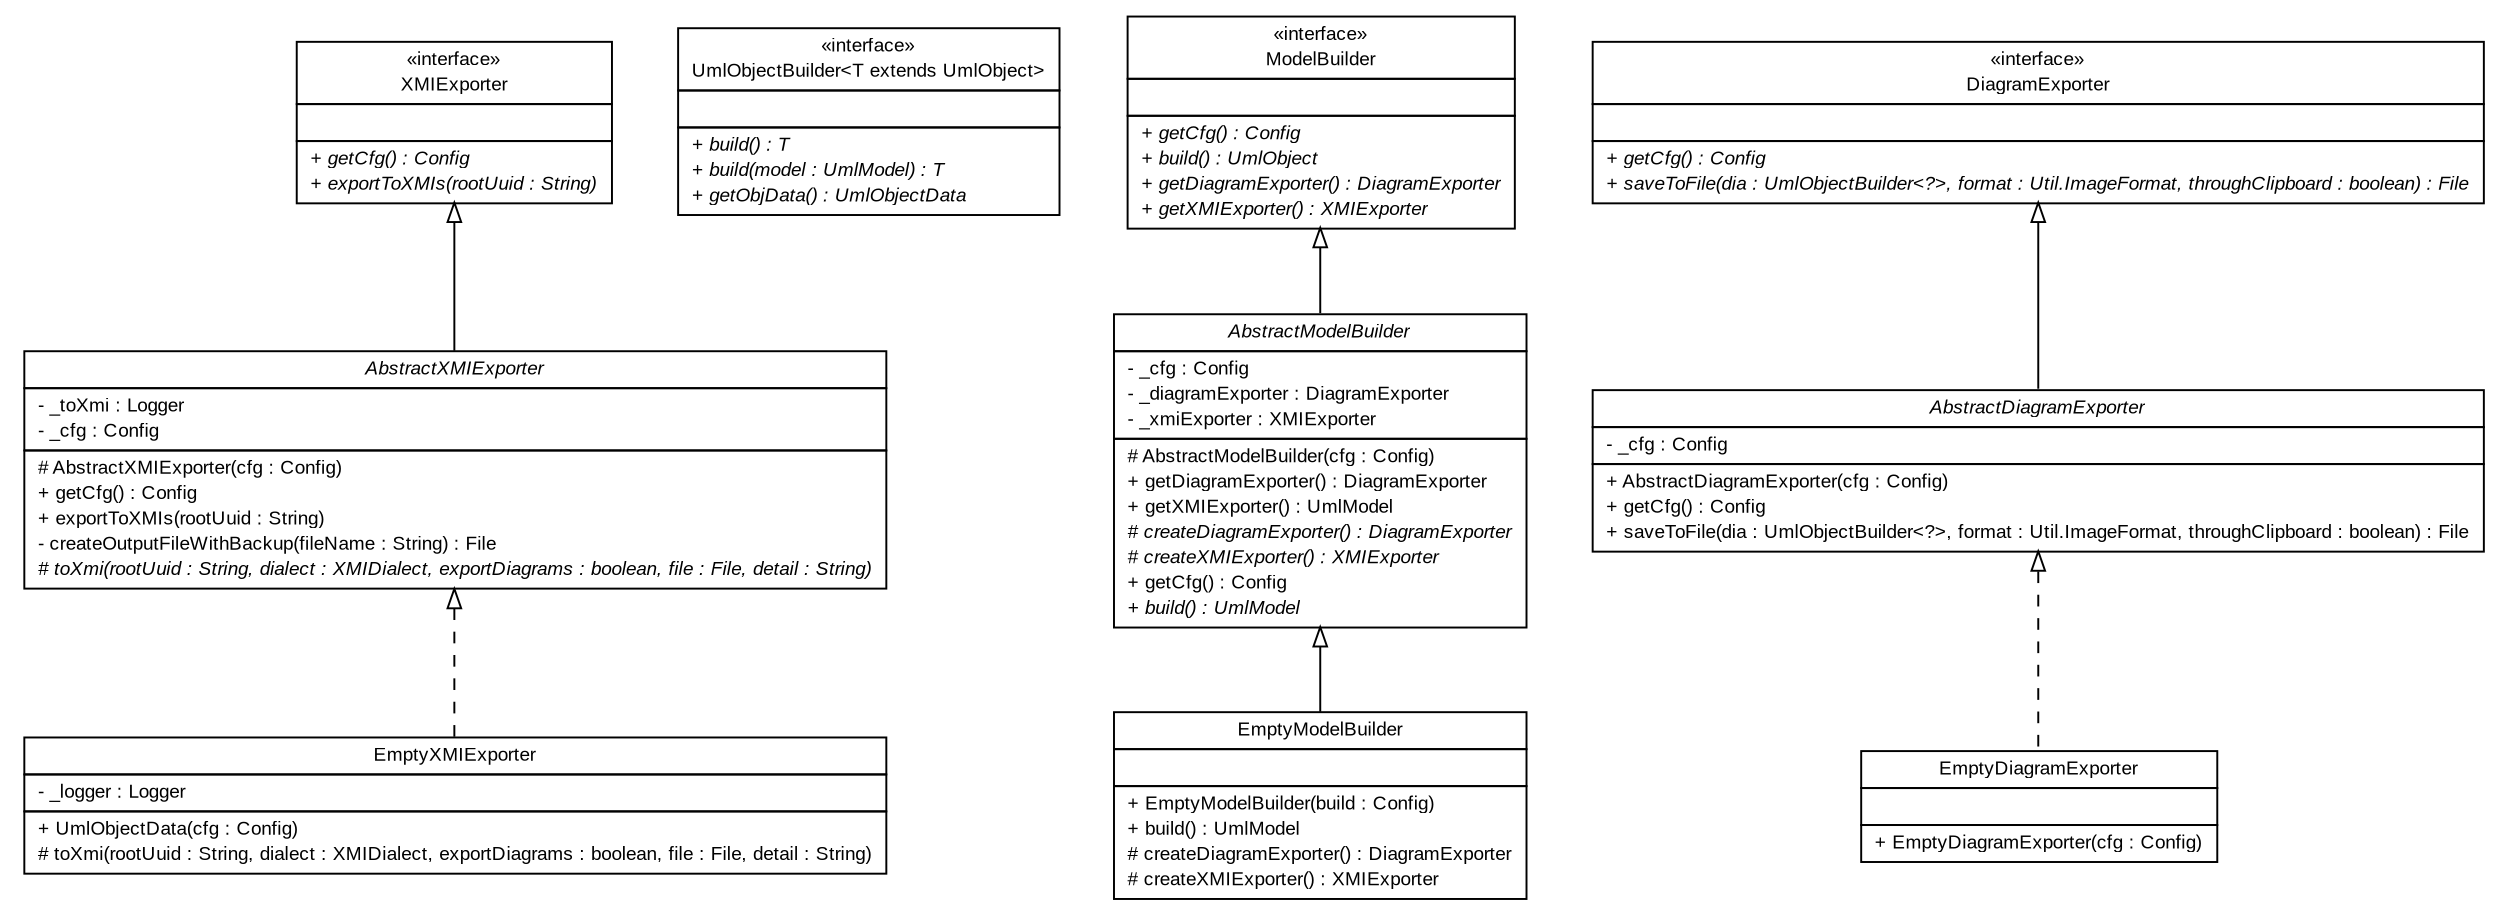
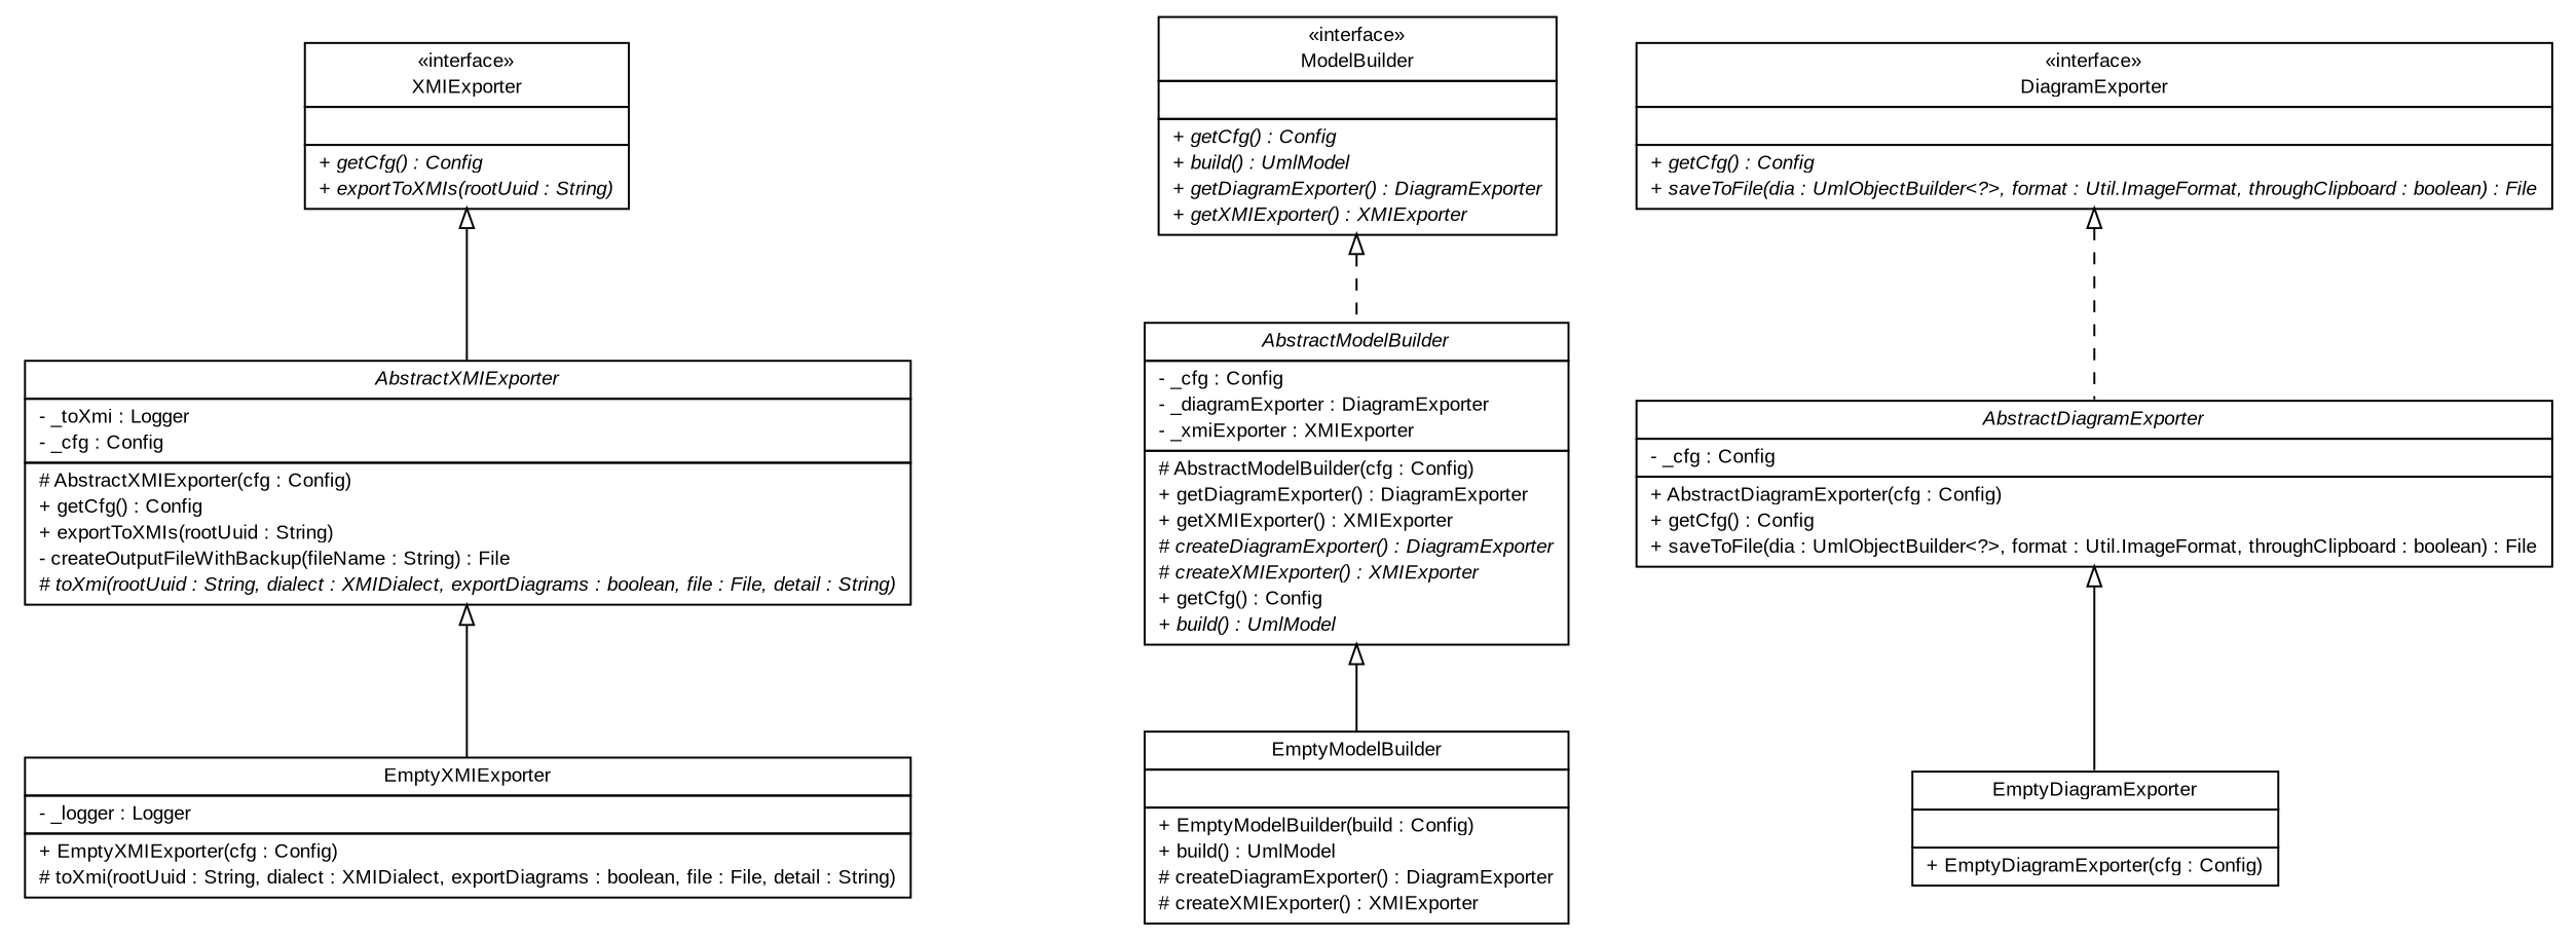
  digraph {
    nodesep=0.25
    ranksep=0.5
    node [fontcolor=black fontname=arial fontsize=10.0 shape=plaintext]
    edge [arrowtail=empty dir=back fontname=arial fontsize=10 headport=p labelfontname=arial labelfontsize=10 tailport=p]
    n1 [label=<<table title="org.tanjakostic.jcleancim.builder.XMIExporter" border="0" cellborder="1" cellspacing="0" cellpadding="2" port="p" href="./XMIExporter.html"> 		<tr><td><table border="0" cellspacing="0" cellpadding="1"> <tr><td align="center" balign="center"> &#171;interface&#187; </td></tr> <tr><td align="center" balign="center"> XMIExporter </td></tr> 		</table></td></tr> 		<tr><td><table border="0" cellspacing="0" cellpadding="1"> <tr><td align="left" balign="left">  </td></tr> 		</table></td></tr> 		<tr><td><table border="0" cellspacing="0" cellpadding="1"> <tr><td align="left" balign="left"><font face="Arial Italic" point-size="10.0"> + getCfg() : Config </font></td></tr> <tr><td align="left" balign="left"><font face="Arial Italic" point-size="10.0"> + exportToXMIs(rootUuid : String) </font></td></tr> 		</table></td></tr> 		</table>>]
    n2 [label=<<table title="org.tanjakostic.jcleancim.builder.AbstractXMIExporter" border="0" cellborder="1" cellspacing="0" cellpadding="2" port="p" href="./AbstractXMIExporter.html"> 		<tr><td><table border="0" cellspacing="0" cellpadding="1"> <tr><td align="center" balign="center"><font face="Arial Italic"> AbstractXMIExporter </font></td></tr> 		</table></td></tr> 		<tr><td><table border="0" cellspacing="0" cellpadding="1"> <tr><td align="left" balign="left"> - _toXmi : Logger </td></tr> <tr><td align="left" balign="left"> - _cfg : Config </td></tr> 		</table></td></tr> 		<tr><td><table border="0" cellspacing="0" cellpadding="1"> <tr><td align="left" balign="left"> # AbstractXMIExporter(cfg : Config) </td></tr> <tr><td align="left" balign="left"> + getCfg() : Config </td></tr> <tr><td align="left" balign="left"> + exportToXMIs(rootUuid : String) </td></tr> <tr><td align="left" balign="left"> - createOutputFileWithBackup(fileName : String) : File </td></tr> <tr><td align="left" balign="left"><font face="Arial Italic" point-size="10.0"> # toXmi(rootUuid : String, dialect : XMIDialect, exportDiagrams : boolean, file : File, detail : String) </font></td></tr> 		</table></td></tr> 		</table>>]
-   n3 [label=<<table title="org.tanjakostic.jcleancim.builder.EmptyXMIExporter" border="0" cellborder="1" cellspacing="0" cellpadding="2" port="p" href="./EmptyXMIExporter.html"> 		<tr><td><table border="0" cellspacing="0" cellpadding="1"> <tr><td align="center" balign="center"> EmptyXMIExporter </td></tr> 		</table></td></tr> 		<tr><td><table border="0" cellspacing="0" cellpadding="1"> <tr><td align="left" balign="left"> - _logger : Logger </td></tr> 		</table></td></tr> 		<tr><td><table border="0" cellspacing="0" cellpadding="1"> <tr><td align="left" balign="left"> + UmlObjectData(cfg : Config) </td></tr> <tr><td align="left" balign="left"> # toXmi(rootUuid : String, dialect : XMIDialect, exportDiagrams : boolean, file : File, detail : String) </td></tr> 		</table></td></tr> 		</table>>]
-   n4 [label=<<table title="org.tanjakostic.jcleancim.builder.UmlObjectBuilder" border="0" cellborder="1" cellspacing="0" cellpadding="2" port="p" href="./UmlObjectBuilder.html"> 		<tr><td><table border="0" cellspacing="0" cellpadding="1"> <tr><td align="center" balign="center"> &#171;interface&#187; </td></tr> <tr><td align="center" balign="center"> UmlObjectBuilder&lt;T extends UmlObject&gt; </td></tr> 		</table></td></tr> 		<tr><td><table border="0" cellspacing="0" cellpadding="1"> <tr><td align="left" balign="left">  </td></tr> 		</table></td></tr> 		<tr><td><table border="0" cellspacing="0" cellpadding="1"> <tr><td align="left" balign="left"><font face="Arial Italic" point-size="10.0"> + build() : T </font></td></tr> <tr><td align="left" balign="left"><font face="Arial Italic" point-size="10.0"> + build(model : UmlModel) : T </font></td></tr> <tr><td align="left" balign="left"><font face="Arial Italic" point-size="10.0"> + getObjData() : UmlObjectData </font></td></tr> 		</table></td></tr> 		</table>>]
-   n5 [label=<<table title="org.tanjakostic.jcleancim.builder.ModelBuilder" border="0" cellborder="1" cellspacing="0" cellpadding="2" port="p" href="./ModelBuilder.html"> 		<tr><td><table border="0" cellspacing="0" cellpadding="1"> <tr><td align="center" balign="center"> &#171;interface&#187; </td></tr> <tr><td align="center" balign="center"> ModelBuilder </td></tr> 		</table></td></tr> 		<tr><td><table border="0" cellspacing="0" cellpadding="1"> <tr><td align="left" balign="left">  </td></tr> 		</table></td></tr> 		<tr><td><table border="0" cellspacing="0" cellpadding="1"> <tr><td align="left" balign="left"><font face="Arial Italic" point-size="10.0"> + getCfg() : Config </font></td></tr> <tr><td align="left" balign="left"><font face="Arial Italic" point-size="10.0"> + build() : UmlObject </font></td></tr> <tr><td align="left" balign="left"><font face="Arial Italic" point-size="10.0"> + getDiagramExporter() : DiagramExporter </font></td></tr> <tr><td align="left" balign="left"><font face="Arial Italic" point-size="10.0"> + getXMIExporter() : XMIExporter </font></td></tr> 		</table></td></tr> 		</table>>]
-   n6 [label=<<table title="org.tanjakostic.jcleancim.builder.AbstractModelBuilder" border="0" cellborder="1" cellspacing="0" cellpadding="2" port="p" href="./AbstractModelBuilder.html"> 		<tr><td><table border="0" cellspacing="0" cellpadding="1"> <tr><td align="center" balign="center"><font face="Arial Italic"> AbstractModelBuilder </font></td></tr> 		</table></td></tr> 		<tr><td><table border="0" cellspacing="0" cellpadding="1"> <tr><td align="left" balign="left"> - _cfg : Config </td></tr> <tr><td align="left" balign="left"> - _diagramExporter : DiagramExporter </td></tr> <tr><td align="left" balign="left"> - _xmiExporter : XMIExporter </td></tr> 		</table></td></tr> 		<tr><td><table border="0" cellspacing="0" cellpadding="1"> <tr><td align="left" balign="left"> # AbstractModelBuilder(cfg : Config) </td></tr> <tr><td align="left" balign="left"> + getDiagramExporter() : DiagramExporter </td></tr> <tr><td align="left" balign="left"> + getXMIExporter() : UmlModel </td></tr> <tr><td align="left" balign="left"><font face="Arial Italic" point-size="10.0"> # createDiagramExporter() : DiagramExporter </font></td></tr> <tr><td align="left" balign="left"><font face="Arial Italic" point-size="10.0"> # createXMIExporter() : XMIExporter </font></td></tr> <tr><td align="left" balign="left"> + getCfg() : Config </td></tr> <tr><td align="left" balign="left"><font face="Arial Italic" point-size="10.0"> + build() : UmlModel </font></td></tr> 		</table></td></tr> 		</table>>]
+   n3 [label=<<table title="org.tanjakostic.jcleancim.builder.EmptyXMIExporter" border="0" cellborder="1" cellspacing="0" cellpadding="2" port="p" href="./EmptyXMIExporter.html"> 		<tr><td><table border="0" cellspacing="0" cellpadding="1"> <tr><td align="center" balign="center"> EmptyXMIExporter </td></tr> 		</table></td></tr> 		<tr><td><table border="0" cellspacing="0" cellpadding="1"> <tr><td align="left" balign="left"> - _logger : Logger </td></tr> 		</table></td></tr> 		<tr><td><table border="0" cellspacing="0" cellpadding="1"> <tr><td align="left" balign="left"> + EmptyXMIExporter(cfg : Config) </td></tr> <tr><td align="left" balign="left"> # toXmi(rootUuid : String, dialect : XMIDialect, exportDiagrams : boolean, file : File, detail : String) </td></tr> 		</table></td></tr> 		</table>>]
+   n5 [label=<<table title="org.tanjakostic.jcleancim.builder.ModelBuilder" border="0" cellborder="1" cellspacing="0" cellpadding="2" port="p" href="./ModelBuilder.html"> 		<tr><td><table border="0" cellspacing="0" cellpadding="1"> <tr><td align="center" balign="center"> &#171;interface&#187; </td></tr> <tr><td align="center" balign="center"> ModelBuilder </td></tr> 		</table></td></tr> 		<tr><td><table border="0" cellspacing="0" cellpadding="1"> <tr><td align="left" balign="left">  </td></tr> 		</table></td></tr> 		<tr><td><table border="0" cellspacing="0" cellpadding="1"> <tr><td align="left" balign="left"><font face="Arial Italic" point-size="10.0"> + getCfg() : Config </font></td></tr> <tr><td align="left" balign="left"><font face="Arial Italic" point-size="10.0"> + build() : UmlModel </font></td></tr> <tr><td align="left" balign="left"><font face="Arial Italic" point-size="10.0"> + getDiagramExporter() : DiagramExporter </font></td></tr> <tr><td align="left" balign="left"><font face="Arial Italic" point-size="10.0"> + getXMIExporter() : XMIExporter </font></td></tr> 		</table></td></tr> 		</table>>]
+   n6 [label=<<table title="org.tanjakostic.jcleancim.builder.AbstractModelBuilder" border="0" cellborder="1" cellspacing="0" cellpadding="2" port="p" href="./AbstractModelBuilder.html"> 		<tr><td><table border="0" cellspacing="0" cellpadding="1"> <tr><td align="center" balign="center"><font face="Arial Italic"> AbstractModelBuilder </font></td></tr> 		</table></td></tr> 		<tr><td><table border="0" cellspacing="0" cellpadding="1"> <tr><td align="left" balign="left"> - _cfg : Config </td></tr> <tr><td align="left" balign="left"> - _diagramExporter : DiagramExporter </td></tr> <tr><td align="left" balign="left"> - _xmiExporter : XMIExporter </td></tr> 		</table></td></tr> 		<tr><td><table border="0" cellspacing="0" cellpadding="1"> <tr><td align="left" balign="left"> # AbstractModelBuilder(cfg : Config) </td></tr> <tr><td align="left" balign="left"> + getDiagramExporter() : DiagramExporter </td></tr> <tr><td align="left" balign="left"> + getXMIExporter() : XMIExporter </td></tr> <tr><td align="left" balign="left"><font face="Arial Italic" point-size="10.0"> # createDiagramExporter() : DiagramExporter </font></td></tr> <tr><td align="left" balign="left"><font face="Arial Italic" point-size="10.0"> # createXMIExporter() : XMIExporter </font></td></tr> <tr><td align="left" balign="left"> + getCfg() : Config </td></tr> <tr><td align="left" balign="left"><font face="Arial Italic" point-size="10.0"> + build() : UmlModel </font></td></tr> 		</table></td></tr> 		</table>>]
    n7 [label=<<table title="org.tanjakostic.jcleancim.builder.EmptyModelBuilder" border="0" cellborder="1" cellspacing="0" cellpadding="2" port="p" href="./EmptyModelBuilder.html"> 		<tr><td><table border="0" cellspacing="0" cellpadding="1"> <tr><td align="center" balign="center"> EmptyModelBuilder </td></tr> 		</table></td></tr> 		<tr><td><table border="0" cellspacing="0" cellpadding="1"> <tr><td align="left" balign="left">  </td></tr> 		</table></td></tr> 		<tr><td><table border="0" cellspacing="0" cellpadding="1"> <tr><td align="left" balign="left"> + EmptyModelBuilder(build : Config) </td></tr> <tr><td align="left" balign="left"> + build() : UmlModel </td></tr> <tr><td align="left" balign="left"> # createDiagramExporter() : DiagramExporter </td></tr> <tr><td align="left" balign="left"> # createXMIExporter() : XMIExporter </td></tr> 		</table></td></tr> 		</table>>]
    n8 [label=<<table title="org.tanjakostic.jcleancim.builder.EmptyDiagramExporter" border="0" cellborder="1" cellspacing="0" cellpadding="2" port="p" href="./EmptyDiagramExporter.html"> 		<tr><td><table border="0" cellspacing="0" cellpadding="1"> <tr><td align="center" balign="center"> EmptyDiagramExporter </td></tr> 		</table></td></tr> 		<tr><td><table border="0" cellspacing="0" cellpadding="1"> <tr><td align="left" balign="left">  </td></tr> 		</table></td></tr> 		<tr><td><table border="0" cellspacing="0" cellpadding="1"> <tr><td align="left" balign="left"> + EmptyDiagramExporter(cfg : Config) </td></tr> 		</table></td></tr> 		</table>>]
    n9 [label=<<table title="org.tanjakostic.jcleancim.builder.DiagramExporter" border="0" cellborder="1" cellspacing="0" cellpadding="2" port="p" href="./DiagramExporter.html"> 		<tr><td><table border="0" cellspacing="0" cellpadding="1"> <tr><td align="center" balign="center"> &#171;interface&#187; </td></tr> <tr><td align="center" balign="center"> DiagramExporter </td></tr> 		</table></td></tr> 		<tr><td><table border="0" cellspacing="0" cellpadding="1"> <tr><td align="left" balign="left">  </td></tr> 		</table></td></tr> 		<tr><td><table border="0" cellspacing="0" cellpadding="1"> <tr><td align="left" balign="left"><font face="Arial Italic" point-size="10.0"> + getCfg() : Config </font></td></tr> <tr><td align="left" balign="left"><font face="Arial Italic" point-size="10.0"> + saveToFile(dia : UmlObjectBuilder&lt;?&gt;, format : Util.ImageFormat, throughClipboard : boolean) : File </font></td></tr> 		</table></td></tr> 		</table>>]
    n10 [label=<<table title="org.tanjakostic.jcleancim.builder.AbstractDiagramExporter" border="0" cellborder="1" cellspacing="0" cellpadding="2" port="p" href="./AbstractDiagramExporter.html"> 		<tr><td><table border="0" cellspacing="0" cellpadding="1"> <tr><td align="center" balign="center"><font face="Arial Italic"> AbstractDiagramExporter </font></td></tr> 		</table></td></tr> 		<tr><td><table border="0" cellspacing="0" cellpadding="1"> <tr><td align="left" balign="left"> - _cfg : Config </td></tr> 		</table></td></tr> 		<tr><td><table border="0" cellspacing="0" cellpadding="1"> <tr><td align="left" balign="left"> + AbstractDiagramExporter(cfg : Config) </td></tr> <tr><td align="left" balign="left"> + getCfg() : Config </td></tr> <tr><td align="left" balign="left"> + saveToFile(dia : UmlObjectBuilder&lt;?&gt;, format : Util.ImageFormat, throughClipboard : boolean) : File </td></tr> 		</table></td></tr> 		</table>>]
    n1 -> n2 [style=solid]
-   n2 -> n3 [style=dashed]
-   n5 -> n6 [style=solid]
+   n2 -> n3
+   n5 -> n6 [style=dashed]
    n6 -> n7
-   n9 -> n10 [style=solid]
-   n10 -> n8 [style=dashed]
+   n9 -> n10 [style=dashed]
+   n10 -> n8
  }
